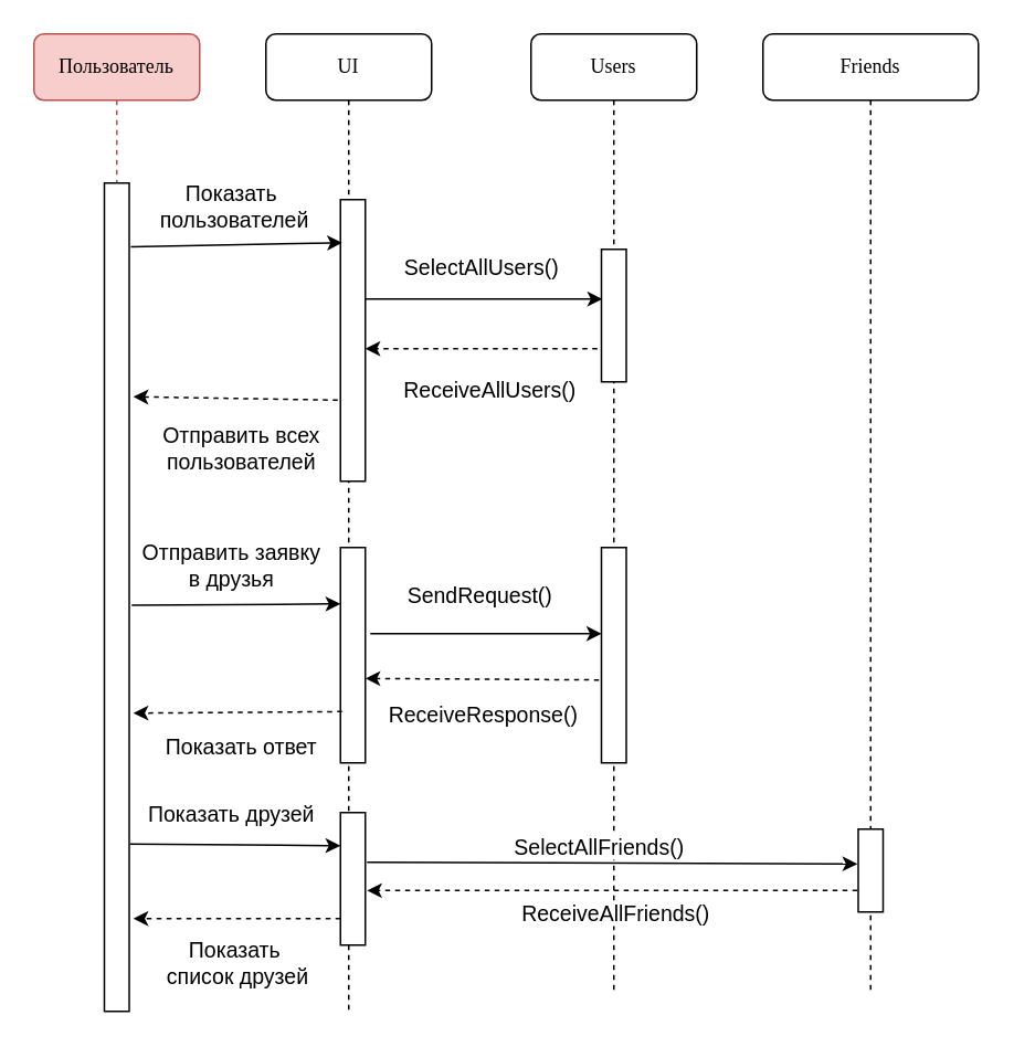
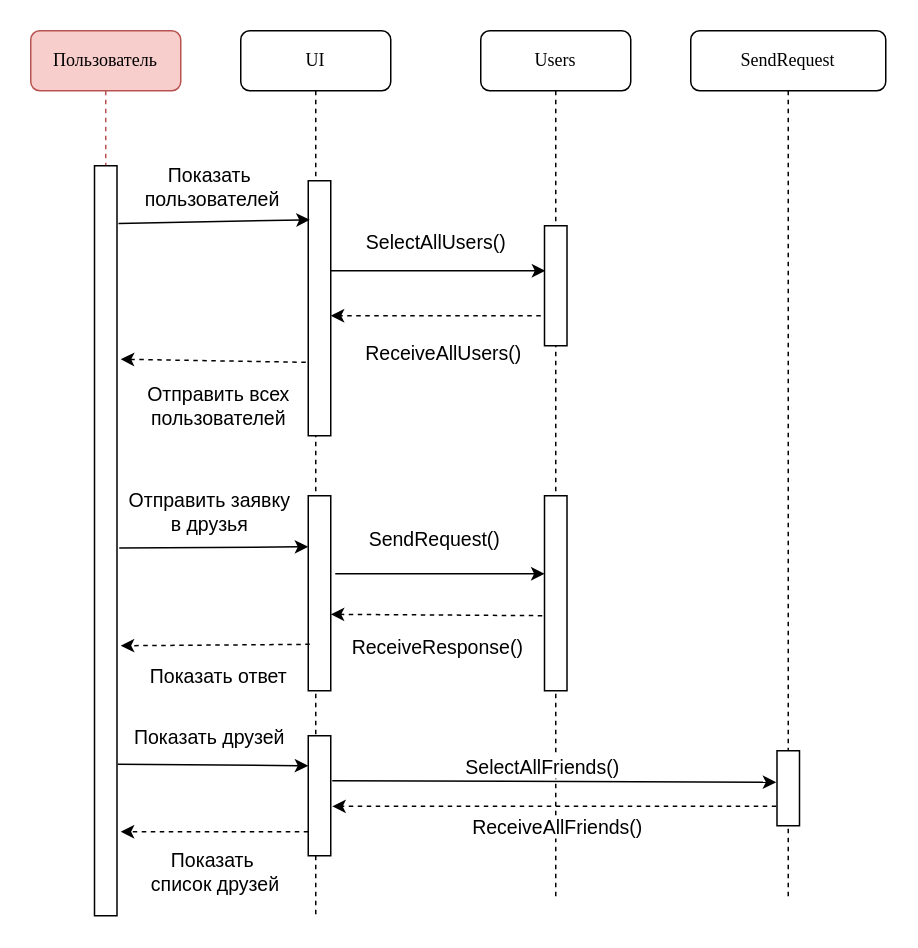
  <mxCell id="0" />
  <mxCell id="1" parent="0" />
  <mxCell id="2" value="UI" style="shape=umlLifeline;perimeter=lifelinePerimeter;whiteSpace=wrap;html=1;container=1;collapsible=0;recursiveResize=0;outlineConnect=0;rounded=1;shadow=0;comic=0;labelBackgroundColor=none;strokeWidth=1;fontFamily=Verdana;fontSize=12;align=center;" parent="1" vertex="1"><mxGeometry x="160" y="20" width="100" height="590" as="geometry" /></mxCell>
  <mxCell id="3" value="" style="html=1;points=[];perimeter=orthogonalPerimeter;rounded=0;shadow=0;comic=0;labelBackgroundColor=none;strokeWidth=1;fontFamily=Verdana;fontSize=12;align=center;" parent="2" vertex="1"><mxGeometry x="45" y="100" width="15" height="170" as="geometry" /></mxCell>
  <mxCell id="4" value="" style="html=1;points=[];perimeter=orthogonalPerimeter;rounded=0;shadow=0;comic=0;labelBackgroundColor=none;strokeWidth=1;fontFamily=Verdana;fontSize=12;align=center;" parent="2" vertex="1"><mxGeometry x="45" y="310" width="15" height="130" as="geometry" /></mxCell>
  <mxCell id="5" value="" style="endArrow=classic;html=1;rounded=0;fontSize=13;entryX=0.133;entryY=0.194;entryDx=0;entryDy=0;entryPerimeter=0;exitX=1.067;exitY=0.077;exitDx=0;exitDy=0;exitPerimeter=0;endFill=1;" parent="2" edge="1"><mxGeometry width="50" height="50" relative="1" as="geometry"><mxPoint x="-80.985" y="344.9" as="sourcePoint" /><mxPoint x="45.005" y="344" as="targetPoint" /></mxGeometry></mxCell>
  <mxCell id="6" value="Отправить заявку&lt;br&gt;в друзья" style="edgeLabel;html=1;align=center;verticalAlign=middle;resizable=0;points=[];fontSize=13;" parent="5" vertex="1" connectable="0"><mxGeometry x="-0.226" y="3" relative="1" as="geometry"><mxPoint x="11" y="-21" as="offset" /></mxGeometry></mxCell>
  <mxCell id="7" value="Отправить всех &lt;br&gt;пользователей" style="text;html=1;align=center;verticalAlign=middle;resizable=0;points=[];autosize=1;strokeColor=none;fillColor=none;fontSize=13;" parent="2" vertex="1"><mxGeometry x="-70" y="230" width="110" height="40" as="geometry" /></mxCell>
  <mxCell id="8" value="" style="html=1;points=[];perimeter=orthogonalPerimeter;rounded=0;shadow=0;comic=0;labelBackgroundColor=none;strokeWidth=1;fontFamily=Verdana;fontSize=12;align=center;" parent="2" vertex="1"><mxGeometry x="45" y="470" width="15" height="80" as="geometry" /></mxCell>
  <mxCell id="9" value="" style="endArrow=classic;html=1;rounded=0;fontSize=13;entryX=0.067;entryY=0.153;entryDx=0;entryDy=0;entryPerimeter=0;exitX=1.033;exitY=0.798;exitDx=0;exitDy=0;exitPerimeter=0;endFill=1;" parent="2" source="18" edge="1"><mxGeometry width="50" height="50" relative="1" as="geometry"><mxPoint x="-82.505" y="492.49" as="sourcePoint" /><mxPoint x="44.995" y="490" as="targetPoint" /></mxGeometry></mxCell>
  <mxCell id="10" value="Показать друзей" style="edgeLabel;html=1;align=center;verticalAlign=middle;resizable=0;points=[];fontSize=13;" parent="9" vertex="1" connectable="0"><mxGeometry x="-0.226" y="3" relative="1" as="geometry"><mxPoint x="11" y="-16" as="offset" /></mxGeometry></mxCell>
  <mxCell id="11" value="Users" style="shape=umlLifeline;perimeter=lifelinePerimeter;whiteSpace=wrap;html=1;container=1;collapsible=0;recursiveResize=0;outlineConnect=0;rounded=1;shadow=0;comic=0;labelBackgroundColor=none;strokeWidth=1;fontFamily=Verdana;fontSize=12;align=center;" parent="1" vertex="1"><mxGeometry x="320" y="20" width="100" height="580" as="geometry" /></mxCell>
  <mxCell id="12" value="" style="html=1;points=[];perimeter=orthogonalPerimeter;rounded=0;shadow=0;comic=0;labelBackgroundColor=none;strokeWidth=1;fontFamily=Verdana;fontSize=12;align=center;" parent="11" vertex="1"><mxGeometry x="42.5" y="130" width="15" height="80" as="geometry" /></mxCell>
  <mxCell id="13" value="" style="html=1;points=[];perimeter=orthogonalPerimeter;rounded=0;shadow=0;comic=0;labelBackgroundColor=none;strokeWidth=1;fontFamily=Verdana;fontSize=12;align=center;" parent="11" vertex="1"><mxGeometry x="42.5" y="310" width="15" height="130" as="geometry" /></mxCell>
  <mxCell id="14" value="ReceiveAllFriends()" style="edgeLabel;html=1;align=center;verticalAlign=middle;resizable=0;points=[];fontSize=13;" parent="11" vertex="1" connectable="0"><mxGeometry x="50.005" y="530.002" as="geometry" /></mxCell>
- <mxCell id="15" value="Friends" style="shape=umlLifeline;perimeter=lifelinePerimeter;whiteSpace=wrap;html=1;container=1;collapsible=0;recursiveResize=0;outlineConnect=0;rounded=1;shadow=0;comic=0;labelBackgroundColor=none;strokeWidth=1;fontFamily=Verdana;fontSize=12;align=center;" parent="1" vertex="1"><mxGeometry x="460" y="20" width="130" height="580" as="geometry" /></mxCell>
+ <mxCell id="15" value="SendRequest" style="shape=umlLifeline;perimeter=lifelinePerimeter;whiteSpace=wrap;html=1;container=1;collapsible=0;recursiveResize=0;outlineConnect=0;rounded=1;shadow=0;comic=0;labelBackgroundColor=none;strokeWidth=1;fontFamily=Verdana;fontSize=12;align=center;" parent="1" vertex="1"><mxGeometry x="460" y="20" width="130" height="580" as="geometry" /></mxCell>
  <mxCell id="16" value="" style="html=1;points=[];perimeter=orthogonalPerimeter;rounded=0;shadow=0;comic=0;labelBackgroundColor=none;strokeWidth=1;fontFamily=Verdana;fontSize=12;align=center;" parent="15" vertex="1"><mxGeometry x="57.5" y="480" width="15" height="50" as="geometry" /></mxCell>
  <mxCell id="17" value="Пользователь" style="shape=umlLifeline;perimeter=lifelinePerimeter;whiteSpace=wrap;html=1;container=1;collapsible=0;recursiveResize=0;outlineConnect=0;rounded=1;shadow=0;comic=0;labelBackgroundColor=none;strokeWidth=1;fontFamily=Verdana;fontSize=12;align=center;fillColor=#f8cecc;strokeColor=#b85450;" parent="1" vertex="1"><mxGeometry x="20" y="20" width="100" height="590" as="geometry" /></mxCell>
  <mxCell id="18" value="" style="html=1;points=[];perimeter=orthogonalPerimeter;rounded=0;shadow=0;comic=0;labelBackgroundColor=none;strokeWidth=1;fontFamily=Verdana;fontSize=12;align=center;" parent="17" vertex="1"><mxGeometry x="42.5" y="90" width="15" height="500" as="geometry" /></mxCell>
  <mxCell id="19" value="" style="endArrow=classic;dashed=1;html=1;rounded=0;endFill=1;" parent="1" edge="1"><mxGeometry width="50" height="50" relative="1" as="geometry"><mxPoint x="360" y="210" as="sourcePoint" /><mxPoint x="220" y="210" as="targetPoint" /></mxGeometry></mxCell>
  <mxCell id="20" value="" style="endArrow=classic;html=1;rounded=0;fontSize=13;entryX=0.067;entryY=0.153;entryDx=0;entryDy=0;entryPerimeter=0;exitX=1.067;exitY=0.077;exitDx=0;exitDy=0;exitPerimeter=0;endFill=1;" parent="1" source="18" target="3" edge="1"><mxGeometry width="50" height="50" relative="1" as="geometry"><mxPoint x="-30" y="380" as="sourcePoint" /><mxPoint x="20" y="330" as="targetPoint" /></mxGeometry></mxCell>
  <mxCell id="21" value="Показать&lt;br&gt;&amp;nbsp;пользователей" style="edgeLabel;html=1;align=center;verticalAlign=middle;resizable=0;points=[];fontSize=13;" parent="20" vertex="1" connectable="0"><mxGeometry x="-0.226" y="3" relative="1" as="geometry"><mxPoint x="11" y="-21" as="offset" /></mxGeometry></mxCell>
  <mxCell id="22" value="" style="endArrow=classic;html=1;rounded=0;fontSize=13;endFill=1;entryX=0.033;entryY=0.375;entryDx=0;entryDy=0;entryPerimeter=0;" parent="1" target="12" edge="1"><mxGeometry width="50" height="50" relative="1" as="geometry"><mxPoint x="220" y="180" as="sourcePoint" /><mxPoint x="360" y="150" as="targetPoint" /></mxGeometry></mxCell>
  <mxCell id="23" value="SelectAllUsers()" style="edgeLabel;html=1;align=center;verticalAlign=middle;resizable=0;points=[];fontSize=13;" parent="22" vertex="1" connectable="0"><mxGeometry x="-0.226" y="3" relative="1" as="geometry"><mxPoint x="14" y="-17" as="offset" /></mxGeometry></mxCell>
  <mxCell id="24" value="" style="endArrow=classic;html=1;rounded=0;fontSize=13;exitX=1.2;exitY=0.4;exitDx=0;exitDy=0;exitPerimeter=0;endFill=1;" parent="1" source="4" target="13" edge="1"><mxGeometry width="50" height="50" relative="1" as="geometry"><mxPoint x="229.995" y="380.9" as="sourcePoint" /><mxPoint x="355.985" y="380" as="targetPoint" /></mxGeometry></mxCell>
  <mxCell id="25" value="SendRequest()" style="edgeLabel;html=1;align=center;verticalAlign=middle;resizable=0;points=[];fontSize=13;" parent="24" vertex="1" connectable="0"><mxGeometry x="-0.226" y="3" relative="1" as="geometry"><mxPoint x="11" y="-21" as="offset" /></mxGeometry></mxCell>
  <mxCell id="26" value="" style="endArrow=classic;dashed=1;html=1;rounded=0;endFill=1;entryX=1;entryY=0.608;entryDx=0;entryDy=0;entryPerimeter=0;exitX=-0.1;exitY=0.615;exitDx=0;exitDy=0;exitPerimeter=0;" parent="1" source="13" target="4" edge="1"><mxGeometry width="50" height="50" relative="1" as="geometry"><mxPoint x="365" y="410" as="sourcePoint" /><mxPoint x="225" y="410" as="targetPoint" /></mxGeometry></mxCell>
  <mxCell id="27" value="ReceiveResponse()" style="edgeLabel;html=1;align=center;verticalAlign=middle;resizable=0;points=[];fontSize=13;" parent="26" vertex="1" connectable="0"><mxGeometry x="0.248" y="-2" relative="1" as="geometry"><mxPoint x="17" y="23" as="offset" /></mxGeometry></mxCell>
  <mxCell id="28" value="" style="endArrow=none;dashed=1;html=1;rounded=0;fontSize=13;entryX=-0.067;entryY=0.712;entryDx=0;entryDy=0;entryPerimeter=0;endFill=0;startArrow=classic;startFill=1;exitX=1.167;exitY=0.258;exitDx=0;exitDy=0;exitPerimeter=0;" parent="1" source="18" target="3" edge="1"><mxGeometry width="50" height="50" relative="1" as="geometry"><mxPoint x="120" y="270" as="sourcePoint" /><mxPoint x="170" y="220" as="targetPoint" /></mxGeometry></mxCell>
  <mxCell id="29" value="ReceiveAllUsers()" style="text;html=1;align=center;verticalAlign=middle;resizable=0;points=[];autosize=1;strokeColor=none;fillColor=none;fontSize=13;" parent="1" vertex="1"><mxGeometry x="230" y="220" width="130" height="30" as="geometry" /></mxCell>
  <mxCell id="30" value="" style="endArrow=classic;dashed=1;html=1;rounded=0;endFill=1;exitX=0.067;exitY=0.762;exitDx=0;exitDy=0;exitPerimeter=0;" parent="1" source="4" edge="1"><mxGeometry width="50" height="50" relative="1" as="geometry"><mxPoint x="200" y="430" as="sourcePoint" /><mxPoint x="80" y="430" as="targetPoint" /></mxGeometry></mxCell>
  <mxCell id="31" value="Показать ответ" style="text;html=1;align=center;verticalAlign=middle;resizable=0;points=[];autosize=1;strokeColor=none;fillColor=none;fontSize=13;" parent="1" vertex="1"><mxGeometry x="90" y="435" width="110" height="30" as="geometry" /></mxCell>
  <mxCell id="32" value="" style="endArrow=classic;html=1;rounded=0;fontSize=13;entryX=-0.033;entryY=0.42;entryDx=0;entryDy=0;entryPerimeter=0;exitX=1.067;exitY=0.375;exitDx=0;exitDy=0;exitPerimeter=0;endFill=1;" parent="1" source="8" target="16" edge="1"><mxGeometry width="50" height="50" relative="1" as="geometry"><mxPoint x="230.005" y="519" as="sourcePoint" /><mxPoint x="357.005" y="520" as="targetPoint" /></mxGeometry></mxCell>
  <mxCell id="33" value="SelectAllFriends()" style="edgeLabel;html=1;align=center;verticalAlign=middle;resizable=0;points=[];fontSize=13;" parent="32" vertex="1" connectable="0"><mxGeometry x="-0.226" y="3" relative="1" as="geometry"><mxPoint x="24" y="-7" as="offset" /></mxGeometry></mxCell>
  <mxCell id="34" value="" style="endArrow=classic;dashed=1;html=1;rounded=0;endFill=1;entryX=1.067;entryY=0.588;entryDx=0;entryDy=0;entryPerimeter=0;exitX=-0.033;exitY=0.74;exitDx=0;exitDy=0;exitPerimeter=0;" parent="1" source="16" target="8" edge="1"><mxGeometry width="50" height="50" relative="1" as="geometry"><mxPoint x="451" y="540.91" as="sourcePoint" /><mxPoint x="310" y="540" as="targetPoint" /></mxGeometry></mxCell>
  <mxCell id="35" value="" style="endArrow=classic;dashed=1;html=1;rounded=0;endFill=1;exitX=0;exitY=0.8;exitDx=0;exitDy=0;exitPerimeter=0;" parent="1" source="8" edge="1"><mxGeometry width="50" height="50" relative="1" as="geometry"><mxPoint x="425.995" y="580" as="sourcePoint" /><mxPoint x="80" y="554" as="targetPoint" /></mxGeometry></mxCell>
  <mxCell id="36" value="Показать&lt;br&gt;&amp;nbsp;список друзей" style="edgeLabel;html=1;align=center;verticalAlign=middle;resizable=0;points=[];fontSize=13;" parent="35" vertex="1" connectable="0"><mxGeometry x="0.2" relative="1" as="geometry"><mxPoint x="10" y="26" as="offset" /></mxGeometry></mxCell>
